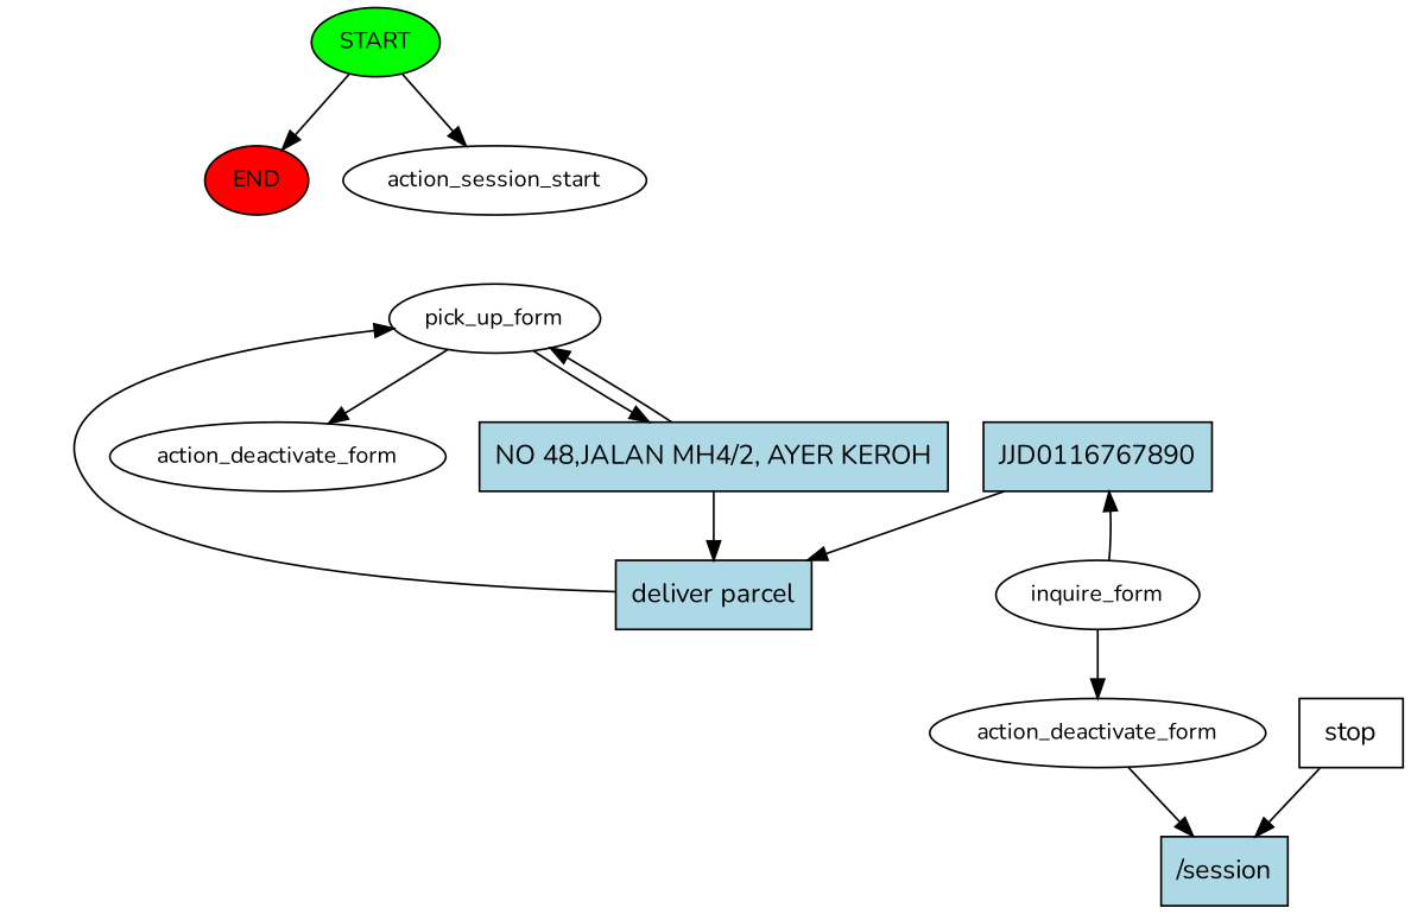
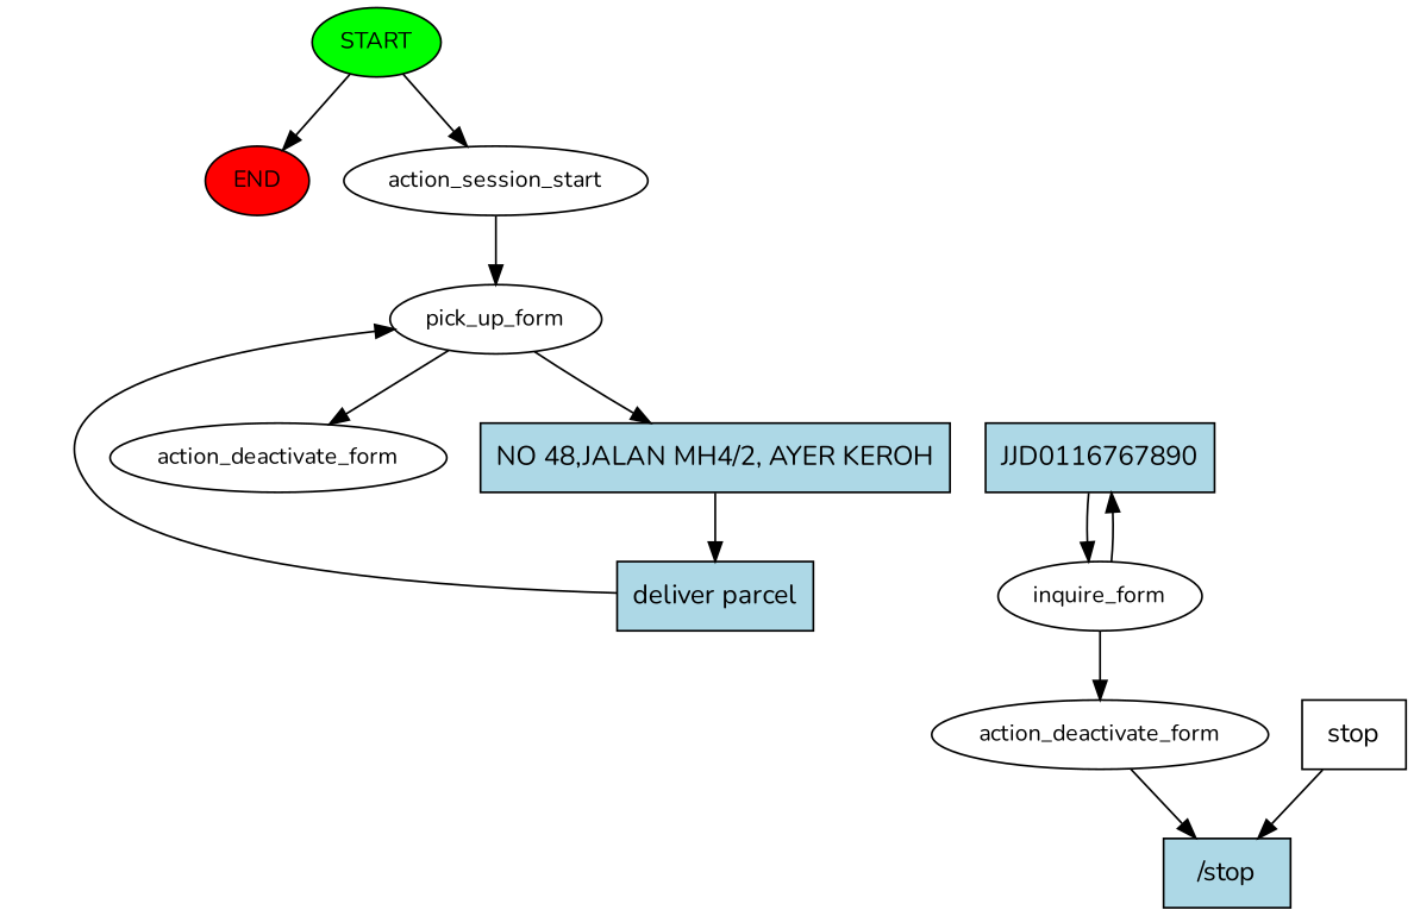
  digraph {
    fontname=Nunito
    node [fontname=Nunito fontsize=12]
    edge [fontname=Nunito]
    n1 [fillcolor=green label=START style=filled]
    n2 [fillcolor=red label=END style=filled]
    n3 [label=action_session_start]
    n4 [fillcolor=lightblue label="deliver parcel" shape=rect style=filled fontsize=""]
    n5 [label=pick_up_form]
    n6 [label=action_deactivate_form]
    n7 [fillcolor=lightblue label="NO 48,JALAN MH4/2, AYER KEROH" shape=rect style=filled fontsize=""]
    n8 [label=inquire_form]
    n9 [label=action_deactivate_form]
    n10 [fillcolor=lightblue label=JJD0116767890 shape=rect style=filled fontsize=""]
-   n11 [fillcolor=lightblue label="/session" shape=rect style=filled fontsize=""]
+   n11 [fillcolor=lightblue label="/stop" shape=rect style=filled fontsize=""]
    n12 [label=stop shape=rect fontsize=""]
    n1 -> n2
    n1 -> n3
    n4 -> n5
    n5 -> n6
    n5 -> n7
    n7 -> n4
-   n7 -> n5
+   n3 -> n5
    n8 -> n9
    n8 -> n10
    n9 -> n11
-   n10 -> n4
+   n10 -> n8
    n12 -> n11
  }
